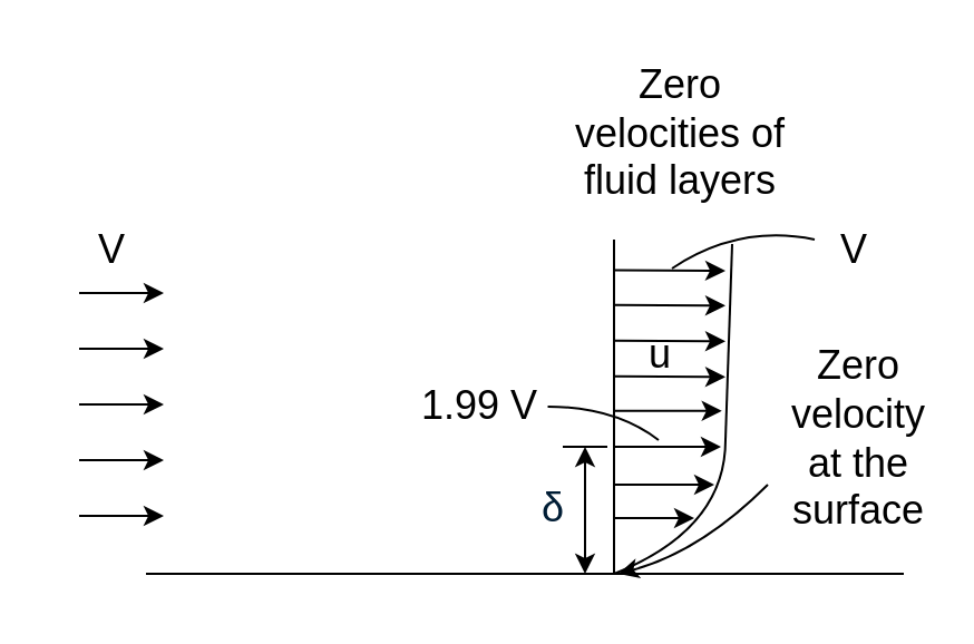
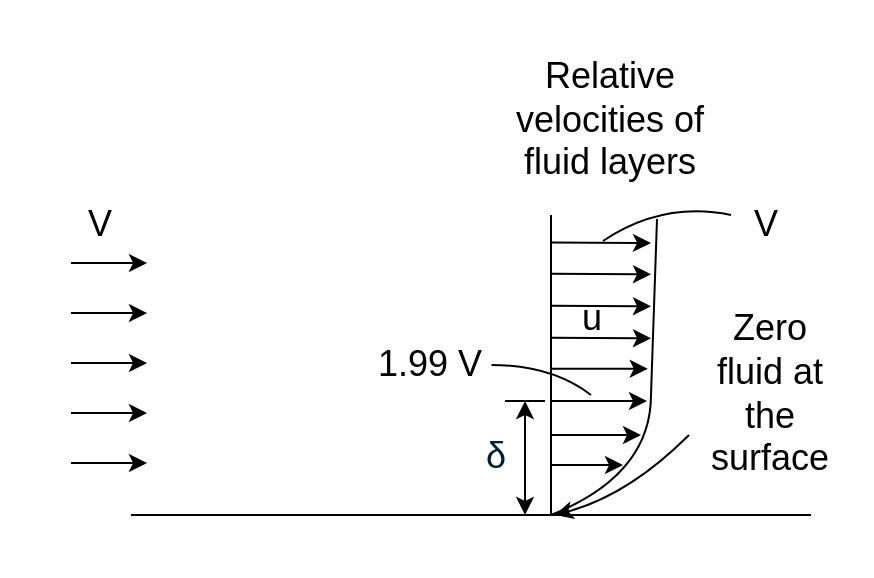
  <mxCell id="0" />
  <mxCell id="1" parent="0" />
  <mxCell id="2" value="" style="endArrow=none;html=1;rounded=0;" edge="1" parent="1"><mxGeometry width="50" height="50" relative="1" as="geometry"><mxPoint x="65" y="257" as="sourcePoint" /><mxPoint x="405" y="257" as="targetPoint" /></mxGeometry></mxCell>
  <mxCell id="3" value="" style="endArrow=none;html=1;rounded=0;" edge="1" parent="1"><mxGeometry width="50" height="50" relative="1" as="geometry"><mxPoint x="275" y="257" as="sourcePoint" /><mxPoint x="275" y="107" as="targetPoint" /></mxGeometry></mxCell>
  <mxCell id="4" value="" style="endArrow=none;html=1;rounded=0;curved=1;" edge="1" parent="1"><mxGeometry width="50" height="50" relative="1" as="geometry"><mxPoint x="275" y="257" as="sourcePoint" /><mxPoint x="325" y="197" as="targetPoint" /><Array as="points"><mxPoint x="325" y="237" /></Array></mxGeometry></mxCell>
  <mxCell id="5" value="" style="endArrow=none;html=1;rounded=0;" edge="1" parent="1"><mxGeometry width="50" height="50" relative="1" as="geometry"><mxPoint x="325" y="197" as="sourcePoint" /><mxPoint x="328" y="109" as="targetPoint" /></mxGeometry></mxCell>
  <mxCell id="6" value="" style="endArrow=classic;html=1;rounded=0;" edge="1" parent="1"><mxGeometry width="50" height="50" relative="1" as="geometry"><mxPoint x="35" y="231" as="sourcePoint" /><mxPoint x="73" y="231" as="targetPoint" /></mxGeometry></mxCell>
  <mxCell id="7" value="" style="endArrow=classic;html=1;rounded=0;" edge="1" parent="1"><mxGeometry width="50" height="50" relative="1" as="geometry"><mxPoint x="35" y="206" as="sourcePoint" /><mxPoint x="73" y="206" as="targetPoint" /></mxGeometry></mxCell>
  <mxCell id="8" value="" style="endArrow=classic;html=1;rounded=0;" edge="1" parent="1"><mxGeometry width="50" height="50" relative="1" as="geometry"><mxPoint x="35" y="181" as="sourcePoint" /><mxPoint x="73" y="181" as="targetPoint" /></mxGeometry></mxCell>
  <mxCell id="9" value="" style="endArrow=classic;html=1;rounded=0;" edge="1" parent="1"><mxGeometry width="50" height="50" relative="1" as="geometry"><mxPoint x="35" y="156" as="sourcePoint" /><mxPoint x="73" y="156" as="targetPoint" /></mxGeometry></mxCell>
  <mxCell id="10" value="" style="endArrow=classic;html=1;rounded=0;" edge="1" parent="1"><mxGeometry width="50" height="50" relative="1" as="geometry"><mxPoint x="35" y="131" as="sourcePoint" /><mxPoint x="73" y="131" as="targetPoint" /></mxGeometry></mxCell>
  <mxCell id="11" value="&lt;font style=&quot;font-size: 18px;&quot;&gt;V&lt;/font&gt;" style="text;html=1;align=center;verticalAlign=middle;whiteSpace=wrap;rounded=0;" vertex="1" parent="1"><mxGeometry x="20" y="97" width="60" height="30" as="geometry" /></mxCell>
  <mxCell id="12" value="&lt;font style=&quot;font-size: 18px;&quot;&gt;V&lt;/font&gt;" style="text;html=1;align=center;verticalAlign=middle;whiteSpace=wrap;rounded=0;" vertex="1" parent="1"><mxGeometry x="353" y="97" width="60" height="30" as="geometry" /></mxCell>
- <mxCell id="13" value="&lt;font style=&quot;font-size: 18px;&quot;&gt;Zero velocity at the surface&lt;/font&gt;" style="text;html=1;align=center;verticalAlign=middle;whiteSpace=wrap;rounded=0;" vertex="1" parent="1"><mxGeometry x="355" y="127" width="60" height="140" as="geometry" /></mxCell>
+ <mxCell id="13" value="&lt;font style=&quot;font-size: 18px;&quot;&gt;Zero fluid at the surface&lt;/font&gt;" style="text;html=1;align=center;verticalAlign=middle;whiteSpace=wrap;rounded=0;" vertex="1" parent="1"><mxGeometry x="355" y="127" width="60" height="140" as="geometry" /></mxCell>
  <mxCell id="14" value="&lt;font style=&quot;font-size: 18px;&quot;&gt;1.99 V&lt;/font&gt;" style="text;html=1;align=center;verticalAlign=middle;whiteSpace=wrap;rounded=0;" vertex="1" parent="1"><mxGeometry x="185.26" y="167" width="60" height="30" as="geometry" /></mxCell>
  <mxCell id="15" value="&lt;span style=&quot;color: rgb(0, 29, 53); font-family: &amp;quot;Google Sans&amp;quot;, Arial, sans-serif; font-size: 18px; text-align: start;&quot;&gt;δ&lt;/span&gt;" style="text;html=1;align=center;verticalAlign=middle;whiteSpace=wrap;rounded=0;" vertex="1" parent="1"><mxGeometry x="218" y="213" width="60" height="30" as="geometry" /></mxCell>
  <mxCell id="16" value="" style="endArrow=classic;startArrow=classic;html=1;rounded=0;" edge="1" parent="1"><mxGeometry width="50" height="50" relative="1" as="geometry"><mxPoint x="262" y="257" as="sourcePoint" /><mxPoint x="262" y="200" as="targetPoint" /></mxGeometry></mxCell>
  <mxCell id="17" value="" style="endArrow=none;html=1;rounded=0;" edge="1" parent="1"><mxGeometry width="50" height="50" relative="1" as="geometry"><mxPoint x="252" y="200" as="sourcePoint" /><mxPoint x="272" y="200" as="targetPoint" /></mxGeometry></mxCell>
  <mxCell id="18" value="" style="endArrow=none;html=1;rounded=0;curved=1;" edge="1" parent="1"><mxGeometry width="50" height="50" relative="1" as="geometry"><mxPoint x="245.26" y="182" as="sourcePoint" /><mxPoint x="295" y="197" as="targetPoint" /><Array as="points"><mxPoint x="275.26" y="182" /></Array></mxGeometry></mxCell>
  <mxCell id="19" value="" style="endArrow=classic;html=1;rounded=0;curved=1;" edge="1" parent="1"><mxGeometry width="50" height="50" relative="1" as="geometry"><mxPoint x="344" y="217" as="sourcePoint" /><mxPoint x="277" y="257" as="targetPoint" /><Array as="points"><mxPoint x="314" y="247" /></Array></mxGeometry></mxCell>
- <mxCell id="20" value="&lt;font style=&quot;font-size: 18px;&quot;&gt;Zero velocities of fluid layers&lt;/font&gt;" style="text;html=1;align=center;verticalAlign=middle;whiteSpace=wrap;rounded=0;" vertex="1" parent="1"><mxGeometry x="255.26" y="20" width="99.74" height="80" as="geometry" /></mxCell>
+ <mxCell id="20" value="&lt;font style=&quot;font-size: 18px;&quot;&gt;Relative velocities of fluid layers&lt;/font&gt;" style="text;html=1;align=center;verticalAlign=middle;whiteSpace=wrap;rounded=0;" vertex="1" parent="1"><mxGeometry x="255.26" y="20" width="99.74" height="80" as="geometry" /></mxCell>
  <mxCell id="21" value="&lt;font style=&quot;font-size: 18px;&quot;&gt;u&lt;/font&gt;" style="text;html=1;align=center;verticalAlign=middle;whiteSpace=wrap;rounded=0;" vertex="1" parent="1"><mxGeometry x="266" y="144" width="60" height="30" as="geometry" /></mxCell>
  <mxCell id="22" value="" style="endArrow=none;html=1;rounded=0;curved=1;" edge="1" parent="1"><mxGeometry width="50" height="50" relative="1" as="geometry"><mxPoint x="301" y="120" as="sourcePoint" /><mxPoint x="365" y="107" as="targetPoint" /><Array as="points"><mxPoint x="331" y="100" /></Array></mxGeometry></mxCell>
  <mxCell id="23" value="" style="endArrow=classic;html=1;rounded=0;" edge="1" parent="1"><mxGeometry width="50" height="50" relative="1" as="geometry"><mxPoint x="275" y="120.72" as="sourcePoint" /><mxPoint x="325" y="121" as="targetPoint" /></mxGeometry></mxCell>
  <mxCell id="24" value="" style="endArrow=classic;html=1;rounded=0;" edge="1" parent="1"><mxGeometry width="50" height="50" relative="1" as="geometry"><mxPoint x="275" y="136.36" as="sourcePoint" /><mxPoint x="325" y="136.64" as="targetPoint" /></mxGeometry></mxCell>
  <mxCell id="25" value="" style="endArrow=classic;html=1;rounded=0;" edge="1" parent="1"><mxGeometry width="50" height="50" relative="1" as="geometry"><mxPoint x="275" y="152.36" as="sourcePoint" /><mxPoint x="325" y="152.64" as="targetPoint" /></mxGeometry></mxCell>
  <mxCell id="26" value="" style="endArrow=classic;html=1;rounded=0;" edge="1" parent="1"><mxGeometry width="50" height="50" relative="1" as="geometry"><mxPoint x="275" y="168.36" as="sourcePoint" /><mxPoint x="325" y="168.64" as="targetPoint" /></mxGeometry></mxCell>
  <mxCell id="27" value="" style="endArrow=classic;html=1;rounded=0;" edge="1" parent="1"><mxGeometry width="50" height="50" relative="1" as="geometry"><mxPoint x="274.63" y="183.93" as="sourcePoint" /><mxPoint x="323.37" y="183.93" as="targetPoint" /></mxGeometry></mxCell>
  <mxCell id="28" value="" style="endArrow=classic;html=1;rounded=0;" edge="1" parent="1"><mxGeometry width="50" height="50" relative="1" as="geometry"><mxPoint x="275" y="200" as="sourcePoint" /><mxPoint x="323" y="200" as="targetPoint" /></mxGeometry></mxCell>
  <mxCell id="29" value="" style="endArrow=classic;html=1;rounded=0;" edge="1" parent="1"><mxGeometry width="50" height="50" relative="1" as="geometry"><mxPoint x="275" y="217" as="sourcePoint" /><mxPoint x="320" y="217" as="targetPoint" /></mxGeometry></mxCell>
  <mxCell id="30" value="" style="endArrow=classic;html=1;rounded=0;" edge="1" parent="1"><mxGeometry width="50" height="50" relative="1" as="geometry"><mxPoint x="275" y="232" as="sourcePoint" /><mxPoint x="311" y="232" as="targetPoint" /></mxGeometry></mxCell>
